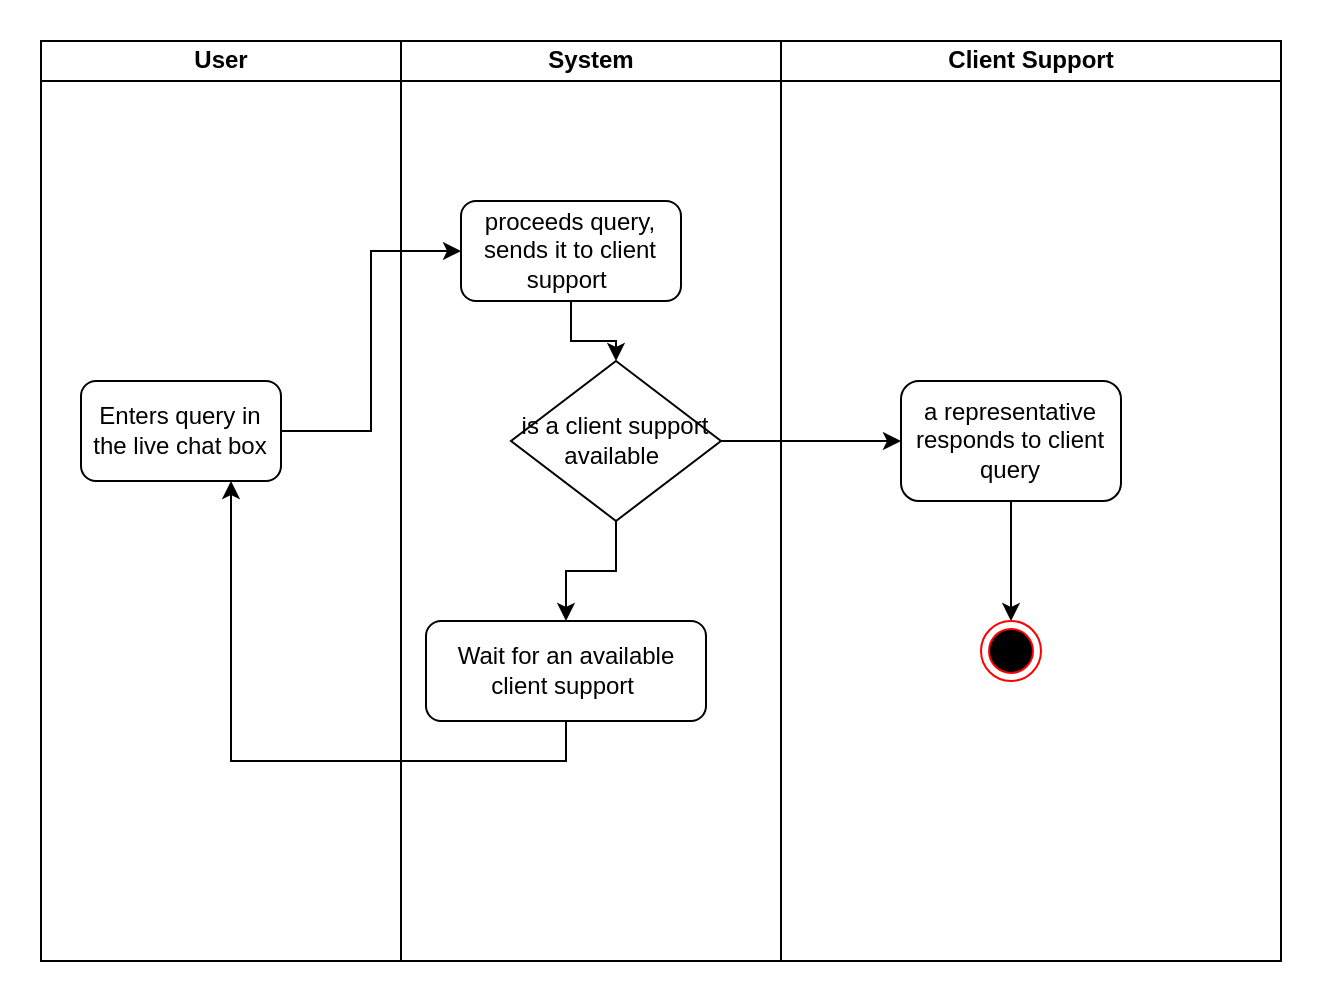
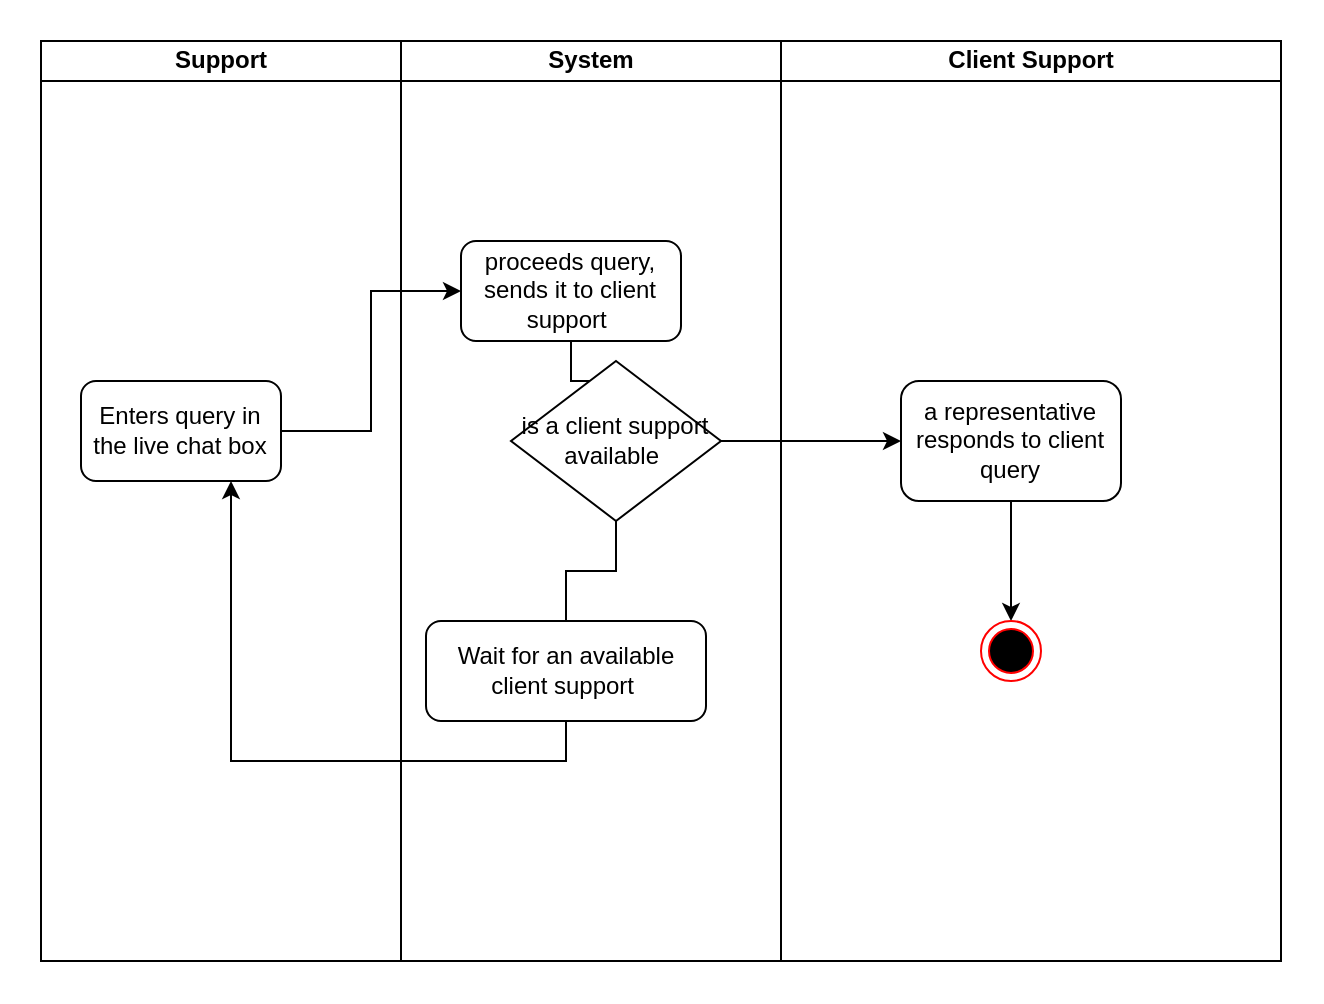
  <mxCell id="0" />
  <mxCell id="1" parent="0" />
- <mxCell id="2" value="User" style="swimlane;startSize=20;html=1;" vertex="1" parent="1"><mxGeometry x="20" y="20" width="180" height="460" as="geometry" /></mxCell>
+ <mxCell id="2" value="Support" style="swimlane;startSize=20;html=1;" vertex="1" parent="1"><mxGeometry x="20" y="20" width="180" height="460" as="geometry" /></mxCell>
  <mxCell id="3" value="Enters query in the live chat box" style="rounded=1;whiteSpace=wrap;html=1;" vertex="1" parent="2"><mxGeometry x="20" y="170" width="100" height="50" as="geometry" /></mxCell>
  <mxCell id="4" value="System" style="swimlane;startSize=20;html=1;" vertex="1" parent="1"><mxGeometry x="200" y="20" width="190" height="460" as="geometry" /></mxCell>
  <mxCell id="5" style="edgeStyle=orthogonalEdgeStyle;rounded=0;orthogonalLoop=1;jettySize=auto;html=1;exitX=0.5;exitY=1;exitDx=0;exitDy=0;" edge="1" parent="4" source="6" target="8"><mxGeometry relative="1" as="geometry" /></mxCell>
- <mxCell id="6" value="proceeds query, sends it to client support&amp;nbsp;" style="rounded=1;whiteSpace=wrap;html=1;" vertex="1" parent="4"><mxGeometry x="30" y="80" width="110" height="50" as="geometry" /></mxCell>
- <mxCell id="7" style="edgeStyle=orthogonalEdgeStyle;rounded=0;orthogonalLoop=1;jettySize=auto;html=1;exitX=0.5;exitY=1;exitDx=0;exitDy=0;" edge="1" parent="4" source="8" target="9"><mxGeometry relative="1" as="geometry" /></mxCell>
+ <mxCell id="6" value="proceeds query, sends it to client support&amp;nbsp;" style="rounded=1;whiteSpace=wrap;html=1;" vertex="1" parent="4"><mxGeometry x="30" y="100" width="110" height="50" as="geometry" /></mxCell>
+ <mxCell id="7" style="edgeStyle=orthogonalEdgeStyle;rounded=0;orthogonalLoop=1;jettySize=auto;html=1;exitX=0.5;exitY=1;exitDx=0;exitDy=0;endArrow=none;" edge="1" parent="4" source="8" target="9"><mxGeometry relative="1" as="geometry" /></mxCell>
  <mxCell id="8" value="is a client support available&amp;nbsp;" style="rhombus;whiteSpace=wrap;html=1;" vertex="1" parent="4"><mxGeometry x="55" y="160" width="105" height="80" as="geometry" /></mxCell>
  <mxCell id="9" value="Wait for an available client support&amp;nbsp;" style="rounded=1;whiteSpace=wrap;html=1;" vertex="1" parent="4"><mxGeometry x="12.5" y="290" width="140" height="50" as="geometry" /></mxCell>
  <mxCell id="10" value="Client Support" style="swimlane;startSize=20;html=1;" vertex="1" parent="1"><mxGeometry x="390" y="20" width="250" height="460" as="geometry" /></mxCell>
  <mxCell id="11" style="edgeStyle=orthogonalEdgeStyle;rounded=0;orthogonalLoop=1;jettySize=auto;html=1;exitX=0.5;exitY=1;exitDx=0;exitDy=0;" edge="1" parent="10" source="12" target="13"><mxGeometry relative="1" as="geometry" /></mxCell>
  <mxCell id="12" value="a representative responds to client query" style="rounded=1;whiteSpace=wrap;html=1;" vertex="1" parent="10"><mxGeometry x="60" y="170" width="110" height="60" as="geometry" /></mxCell>
  <mxCell id="13" value="" style="ellipse;html=1;shape=endState;fillColor=#000000;strokeColor=#ff0000;" vertex="1" parent="10"><mxGeometry x="100" y="290" width="30" height="30" as="geometry" /></mxCell>
  <mxCell id="14" style="edgeStyle=orthogonalEdgeStyle;rounded=0;orthogonalLoop=1;jettySize=auto;html=1;exitX=1;exitY=0.5;exitDx=0;exitDy=0;" edge="1" parent="1" source="8" target="12"><mxGeometry relative="1" as="geometry" /></mxCell>
  <mxCell id="15" style="edgeStyle=orthogonalEdgeStyle;rounded=0;orthogonalLoop=1;jettySize=auto;html=1;exitX=1;exitY=0.5;exitDx=0;exitDy=0;entryX=0;entryY=0.5;entryDx=0;entryDy=0;" edge="1" parent="1" source="3" target="6"><mxGeometry relative="1" as="geometry" /></mxCell>
  <mxCell id="16" style="edgeStyle=orthogonalEdgeStyle;rounded=0;orthogonalLoop=1;jettySize=auto;html=1;exitX=0.5;exitY=1;exitDx=0;exitDy=0;entryX=0.75;entryY=1;entryDx=0;entryDy=0;" edge="1" parent="1" source="9" target="3"><mxGeometry relative="1" as="geometry" /></mxCell>
